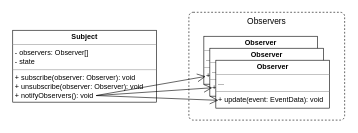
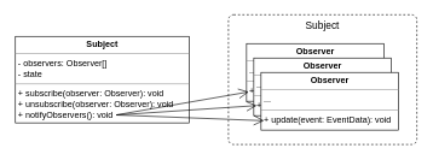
  <mxCell id="0" />
  <mxCell id="1" parent="0" />
  <mxCell id="2" value="&lt;p style=&quot;margin:0px;margin-top:4px;text-align:center;&quot;&gt;&lt;b&gt;Subject&lt;/b&gt;&lt;br&gt;&lt;/p&gt;&lt;hr size=&quot;1&quot;&gt;&lt;p style=&quot;margin:0px;margin-left:4px;&quot;&gt;- observers: Observer[]&lt;/p&gt;&lt;p style=&quot;margin:0px;margin-left:4px;&quot;&gt;- state&lt;/p&gt;&lt;hr size=&quot;1&quot;&gt;&lt;p style=&quot;margin:0px;margin-left:4px;&quot;&gt;+ subscribe(observer: Observer): void&lt;/p&gt;&lt;p style=&quot;margin:0px;margin-left:4px;&quot;&gt;+ unsubscribe(observer: Observer): void&lt;/p&gt;&lt;p style=&quot;margin:0px;margin-left:4px;&quot;&gt;+ notifyObservers(): void&lt;/p&gt;" style="verticalAlign=top;align=left;overflow=fill;fontSize=12;fontFamily=Helvetica;html=1;whiteSpace=wrap;" vertex="1" parent="1"><mxGeometry x="20" y="50" width="240" height="120" as="geometry" /></mxCell>
  <mxCell id="3" value="" style="group" vertex="1" connectable="0" parent="1"><mxGeometry x="314" y="20" width="260" height="180" as="geometry" /></mxCell>
- <mxCell id="4" value="Observers" style="rounded=1;whiteSpace=wrap;html=1;dashed=1;arcSize=4;verticalAlign=top;fontSize=14;" vertex="1" parent="3"><mxGeometry width="260" height="180" as="geometry" /></mxCell>
+ <mxCell id="4" value="Subject" style="rounded=1;whiteSpace=wrap;html=1;dashed=1;arcSize=4;verticalAlign=top;fontSize=14;" vertex="1" parent="3"><mxGeometry width="260" height="180" as="geometry" /></mxCell>
  <mxCell id="5" value="" style="group" vertex="1" connectable="0" parent="3"><mxGeometry x="25" y="40" width="210" height="120" as="geometry" /></mxCell>
  <mxCell id="6" value="&lt;p style=&quot;margin:0px;margin-top:4px;text-align:center;&quot;&gt;&lt;b&gt;Observer&lt;/b&gt;&lt;br&gt;&lt;/p&gt;&lt;hr size=&quot;1&quot;&gt;&lt;p style=&quot;margin:0px;margin-left:4px;&quot;&gt;...&lt;/p&gt;&lt;hr size=&quot;1&quot;&gt;&lt;p style=&quot;margin:0px;margin-left:4px;&quot;&gt;&lt;span style=&quot;background-color: initial;&quot;&gt;+ update(event: EventData): void&lt;/span&gt;&lt;br&gt;&lt;/p&gt;" style="verticalAlign=top;align=left;overflow=fill;fontSize=12;fontFamily=Helvetica;html=1;whiteSpace=wrap;" vertex="1" parent="5"><mxGeometry width="190" height="80" as="geometry" /></mxCell>
  <mxCell id="7" value="&lt;p style=&quot;margin:0px;margin-top:4px;text-align:center;&quot;&gt;&lt;b&gt;Observer&lt;/b&gt;&lt;br&gt;&lt;/p&gt;&lt;hr size=&quot;1&quot;&gt;&lt;p style=&quot;margin:0px;margin-left:4px;&quot;&gt;...&lt;/p&gt;&lt;hr size=&quot;1&quot;&gt;&lt;p style=&quot;margin:0px;margin-left:4px;&quot;&gt;&lt;span style=&quot;background-color: initial;&quot;&gt;+ update(event: EventData): void&lt;/span&gt;&lt;br&gt;&lt;/p&gt;" style="verticalAlign=top;align=left;overflow=fill;fontSize=12;fontFamily=Helvetica;html=1;whiteSpace=wrap;" vertex="1" parent="5"><mxGeometry x="10" y="20" width="190" height="80" as="geometry" /></mxCell>
  <mxCell id="8" value="&lt;p style=&quot;margin:0px;margin-top:4px;text-align:center;&quot;&gt;&lt;b&gt;Observer&lt;/b&gt;&lt;br&gt;&lt;/p&gt;&lt;hr size=&quot;1&quot;&gt;&lt;p style=&quot;margin:0px;margin-left:4px;&quot;&gt;...&lt;/p&gt;&lt;hr size=&quot;1&quot;&gt;&lt;p style=&quot;margin:0px;margin-left:4px;&quot;&gt;&lt;span style=&quot;background-color: initial;&quot;&gt;+ update(event: EventData): void&lt;/span&gt;&lt;br&gt;&lt;/p&gt;" style="verticalAlign=top;align=left;overflow=fill;fontSize=12;fontFamily=Helvetica;html=1;whiteSpace=wrap;" vertex="1" parent="5"><mxGeometry x="20" y="40" width="190" height="80" as="geometry" /></mxCell>
  <mxCell id="9" value="" style="endArrow=open;endFill=1;endSize=12;html=1;rounded=0;" edge="1" parent="1"><mxGeometry width="160" relative="1" as="geometry"><mxPoint x="159" y="159" as="sourcePoint" /><mxPoint x="363" y="167" as="targetPoint" /></mxGeometry></mxCell>
  <mxCell id="10" value="" style="endArrow=open;endFill=1;endSize=12;html=1;rounded=0;" edge="1" parent="1"><mxGeometry width="160" relative="1" as="geometry"><mxPoint x="160" y="159" as="sourcePoint" /><mxPoint x="353" y="146" as="targetPoint" /></mxGeometry></mxCell>
  <mxCell id="11" value="" style="endArrow=open;endFill=1;endSize=12;html=1;rounded=0;" edge="1" parent="1"><mxGeometry width="160" relative="1" as="geometry"><mxPoint x="159" y="159" as="sourcePoint" /><mxPoint x="342" y="127" as="targetPoint" /></mxGeometry></mxCell>
